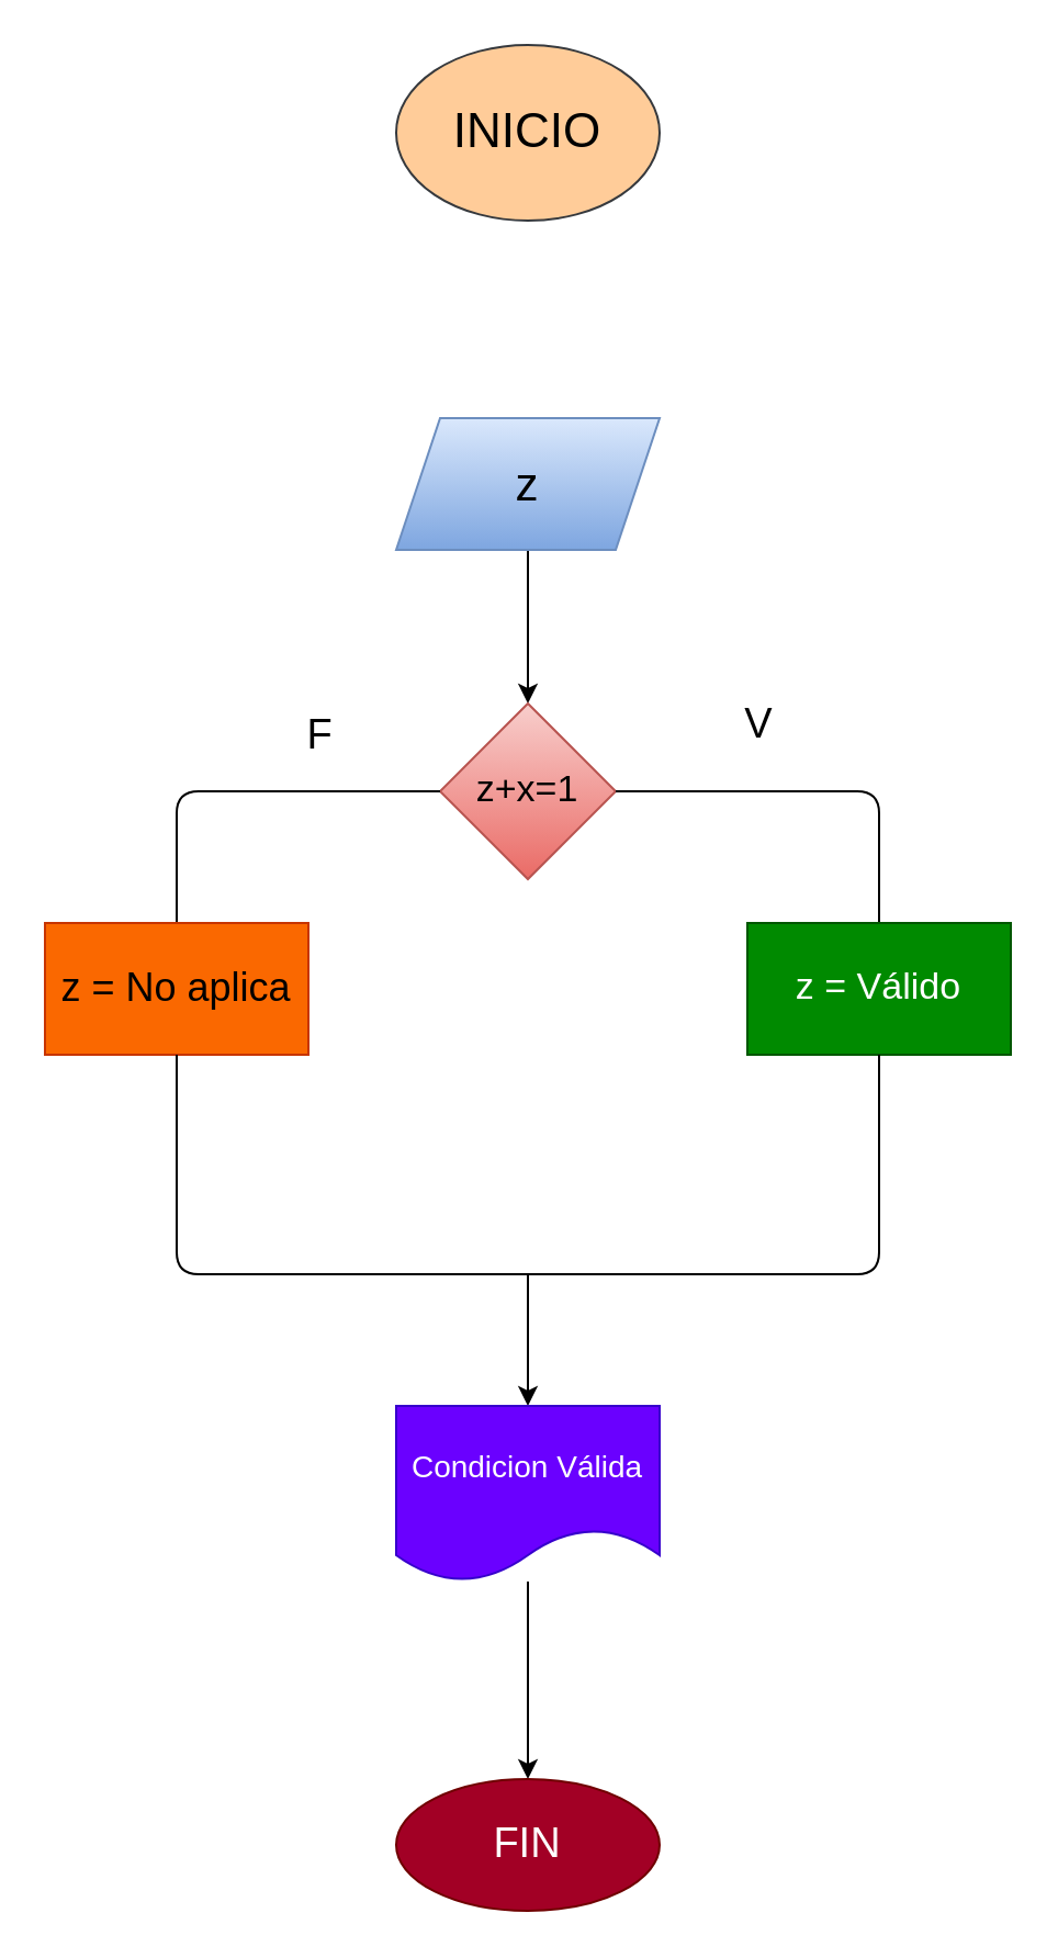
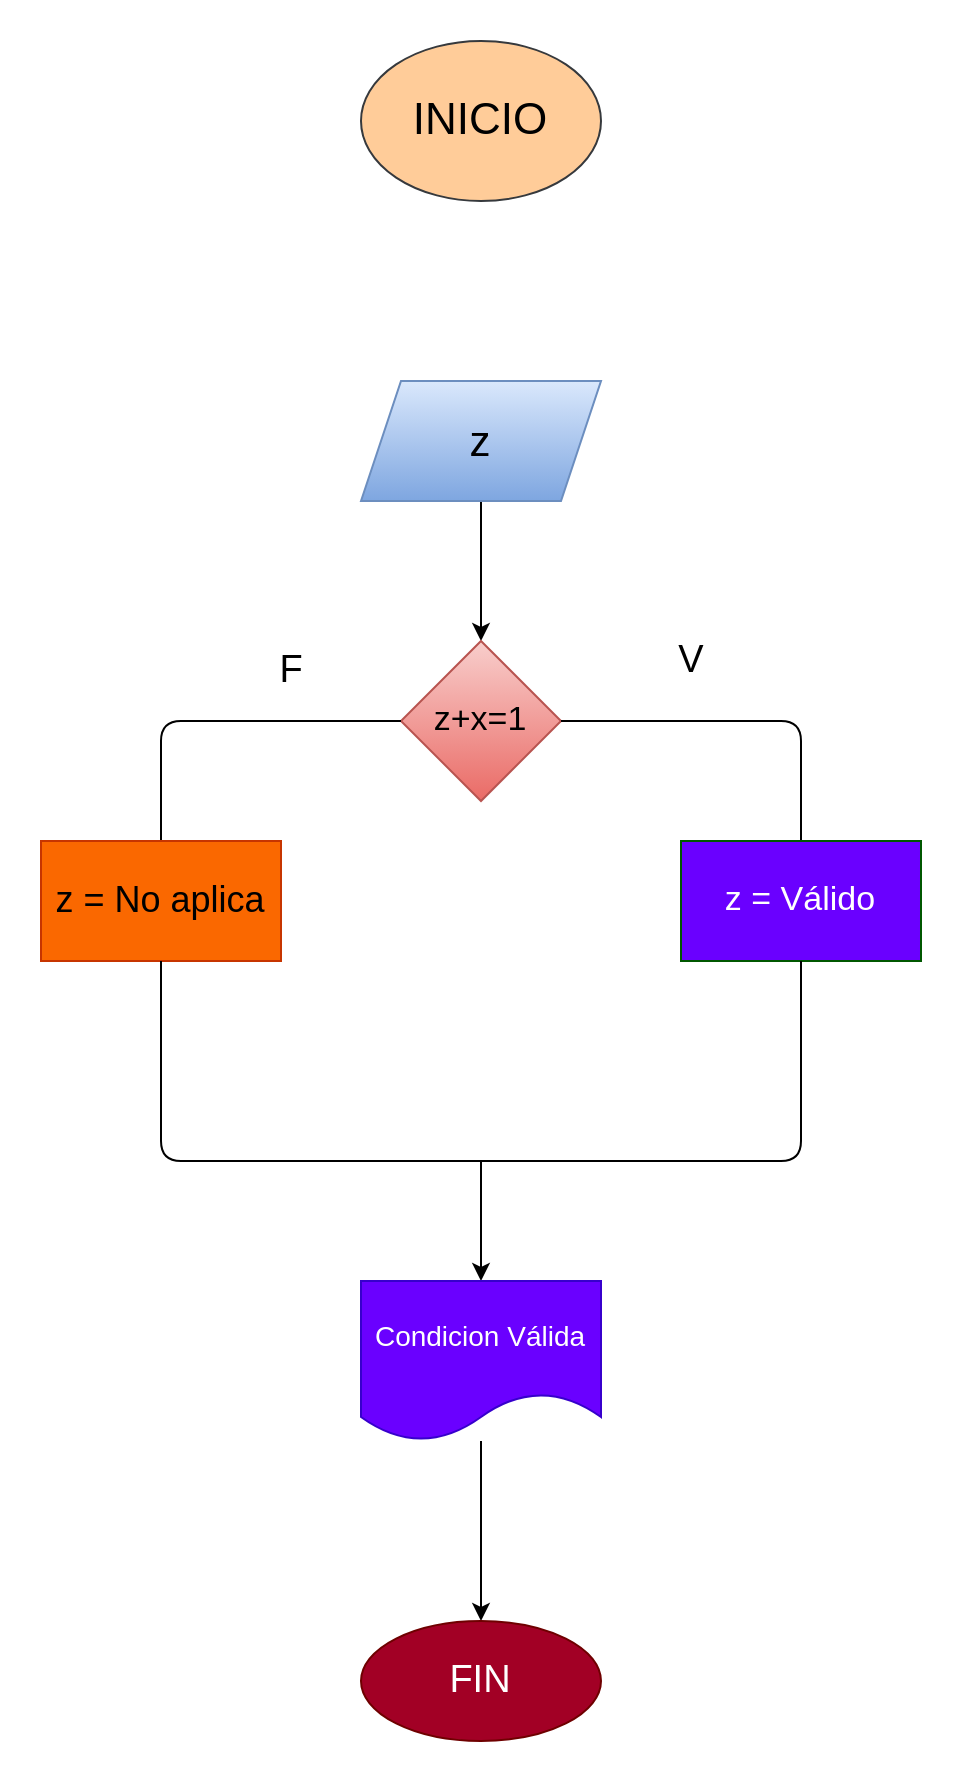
  <mxCell id="0" />
  <mxCell id="1" parent="0" />
  <mxCell id="2" value="&lt;font style=&quot;font-size: 22px&quot;&gt;INICIO&lt;/font&gt;" style="ellipse;whiteSpace=wrap;html=1;fillColor=#ffcc99;strokeColor=#36393d;" vertex="1" parent="1"><mxGeometry x="180" y="20" width="120" height="80" as="geometry" /></mxCell>
  <mxCell id="3" value="" style="edgeStyle=none;html=1;" edge="1" parent="1" source="4" target="5"><mxGeometry relative="1" as="geometry" /></mxCell>
  <mxCell id="4" value="&lt;font style=&quot;font-size: 21px&quot;&gt;z&lt;/font&gt;" style="shape=parallelogram;perimeter=parallelogramPerimeter;whiteSpace=wrap;html=1;fixedSize=1;fillColor=#dae8fc;gradientColor=#7ea6e0;strokeColor=#6c8ebf;" vertex="1" parent="1"><mxGeometry x="180" y="190" width="120" height="60" as="geometry" /></mxCell>
  <mxCell id="5" value="&lt;font style=&quot;font-size: 17px&quot;&gt;z+x=1&lt;/font&gt;" style="rhombus;whiteSpace=wrap;html=1;fillColor=#f8cecc;gradientColor=#ea6b66;strokeColor=#b85450;" vertex="1" parent="1"><mxGeometry x="200" y="320" width="80" height="80" as="geometry" /></mxCell>
  <mxCell id="6" value="" style="endArrow=none;html=1;" edge="1" parent="1"><mxGeometry width="50" height="50" relative="1" as="geometry"><mxPoint x="80" y="420" as="sourcePoint" /><mxPoint x="200" y="360" as="targetPoint" /><Array as="points"><mxPoint x="80" y="360" /></Array></mxGeometry></mxCell>
  <mxCell id="7" value="" style="endArrow=none;html=1;" edge="1" parent="1"><mxGeometry width="50" height="50" relative="1" as="geometry"><mxPoint x="280" y="360" as="sourcePoint" /><mxPoint x="400" y="420" as="targetPoint" /><Array as="points"><mxPoint x="400" y="360" /></Array></mxGeometry></mxCell>
  <mxCell id="8" value="&lt;font style=&quot;font-size: 18px&quot;&gt;z = No aplica&lt;/font&gt;" style="rounded=0;whiteSpace=wrap;html=1;fillColor=#fa6800;strokeColor=#C73500;fontColor=#000000;" vertex="1" parent="1"><mxGeometry x="20" y="420" width="120" height="60" as="geometry" /></mxCell>
- <mxCell id="9" value="&lt;font style=&quot;font-size: 17px&quot;&gt;z = Válido&lt;/font&gt;" style="rounded=0;whiteSpace=wrap;html=1;fillColor=#008a00;fontColor=#ffffff;strokeColor=#005700;" vertex="1" parent="1"><mxGeometry x="340" y="420" width="120" height="60" as="geometry" /></mxCell>
+ <mxCell id="9" value="&lt;font style=&quot;font-size: 17px&quot;&gt;z = Válido&lt;/font&gt;" style="rounded=0;whiteSpace=wrap;html=1;fillColor=#6a00ff;fontColor=#ffffff;strokeColor=#005700;" vertex="1" parent="1"><mxGeometry x="340" y="420" width="120" height="60" as="geometry" /></mxCell>
  <mxCell id="10" value="" style="endArrow=none;html=1;entryX=0.5;entryY=1;entryDx=0;entryDy=0;" edge="1" parent="1" target="9"><mxGeometry width="50" height="50" relative="1" as="geometry"><mxPoint x="80" y="480" as="sourcePoint" /><mxPoint x="130" y="430" as="targetPoint" /><Array as="points"><mxPoint x="80" y="580" /><mxPoint x="240" y="580" /><mxPoint x="400" y="580" /></Array></mxGeometry></mxCell>
  <mxCell id="11" value="" style="endArrow=classic;html=1;" edge="1" parent="1"><mxGeometry width="50" height="50" relative="1" as="geometry"><mxPoint x="240" y="580" as="sourcePoint" /><mxPoint x="240" y="640" as="targetPoint" /></mxGeometry></mxCell>
  <mxCell id="12" value="" style="edgeStyle=none;html=1;" edge="1" parent="1" source="13" target="14"><mxGeometry relative="1" as="geometry" /></mxCell>
  <mxCell id="13" value="&lt;font style=&quot;font-size: 14px&quot;&gt;Condicion Válida&lt;/font&gt;" style="shape=document;whiteSpace=wrap;html=1;boundedLbl=1;fillColor=#6a00ff;fontColor=#ffffff;strokeColor=#3700CC;" vertex="1" parent="1"><mxGeometry x="180" y="640" width="120" height="80" as="geometry" /></mxCell>
  <mxCell id="14" value="&lt;font style=&quot;font-size: 19px&quot;&gt;FIN&lt;/font&gt;" style="ellipse;whiteSpace=wrap;html=1;fillColor=#a20025;fontColor=#ffffff;strokeColor=#6F0000;" vertex="1" parent="1"><mxGeometry x="180" y="810" width="120" height="60" as="geometry" /></mxCell>
  <mxCell id="15" value="V" style="text;html=1;resizable=0;autosize=1;align=center;verticalAlign=middle;points=[];fillColor=none;strokeColor=none;rounded=0;fontSize=19;" vertex="1" parent="1"><mxGeometry x="330" y="315" width="30" height="30" as="geometry" /></mxCell>
  <mxCell id="16" value="F" style="text;html=1;resizable=0;autosize=1;align=center;verticalAlign=middle;points=[];fillColor=none;strokeColor=none;rounded=0;fontSize=19;" vertex="1" parent="1"><mxGeometry x="130" y="320" width="30" height="30" as="geometry" /></mxCell>
